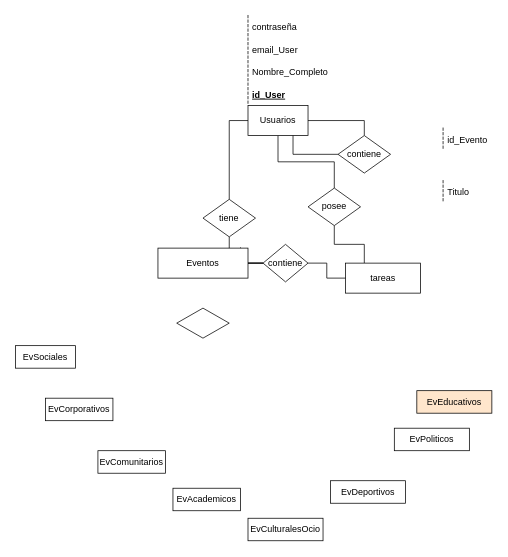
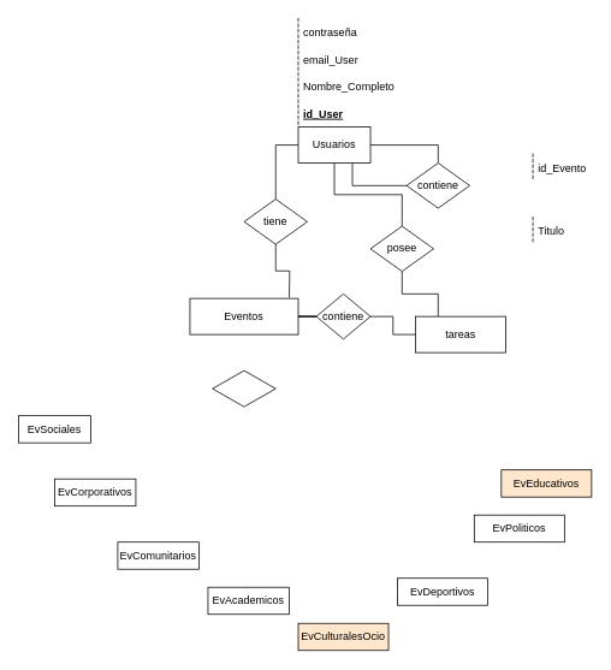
  <mxCell id="0" />
  <mxCell id="1" parent="0" />
  <mxCell id="2" style="edgeStyle=orthogonalEdgeStyle;rounded=0;orthogonalLoop=1;jettySize=auto;html=1;entryX=0.5;entryY=0;entryDx=0;entryDy=0;endArrow=none;endFill=0;" edge="1" parent="1" source="5" target="15"><mxGeometry relative="1" as="geometry" /></mxCell>
  <mxCell id="3" style="edgeStyle=orthogonalEdgeStyle;rounded=0;orthogonalLoop=1;jettySize=auto;html=1;endArrow=none;endFill=0;exitX=0;exitY=0.5;exitDx=0;exitDy=0;" edge="1" parent="1" source="5" target="17"><mxGeometry relative="1" as="geometry" /></mxCell>
  <mxCell id="4" style="edgeStyle=orthogonalEdgeStyle;rounded=0;orthogonalLoop=1;jettySize=auto;html=1;entryX=0.5;entryY=0;entryDx=0;entryDy=0;endArrow=none;endFill=0;" edge="1" parent="1" source="5" target="25"><mxGeometry relative="1" as="geometry" /></mxCell>
  <mxCell id="5" value="Usuarios" style="whiteSpace=wrap;html=1;align=center;" vertex="1" parent="1"><mxGeometry x="330" y="140" width="80" height="40" as="geometry" /></mxCell>
  <mxCell id="6" value="id_User" style="shape=partialRectangle;fillColor=none;align=left;verticalAlign=middle;strokeColor=none;spacingLeft=34;rotatable=0;points=[[0,0.5],[1,0.5]];portConstraint=eastwest;dropTarget=0;fontStyle=5" vertex="1" parent="1"><mxGeometry x="300" y="110" width="90" height="30" as="geometry" /></mxCell>
  <mxCell id="7" value="" style="shape=partialRectangle;top=0;left=0;bottom=0;fillColor=none;stokeWidth=1;dashed=1;align=left;verticalAlign=middle;spacingLeft=4;spacingRight=4;overflow=hidden;rotatable=0;points=[];portConstraint=eastwest;part=1;" vertex="1" connectable="0" parent="6"><mxGeometry width="30" height="30" as="geometry" /></mxCell>
  <mxCell id="8" value="Nombre_Completo" style="shape=partialRectangle;fillColor=none;align=left;verticalAlign=middle;strokeColor=none;spacingLeft=34;rotatable=0;points=[[0,0.5],[1,0.5]];portConstraint=eastwest;dropTarget=0;" vertex="1" parent="1"><mxGeometry x="300" y="80" width="90" height="30" as="geometry" /></mxCell>
  <mxCell id="9" value="" style="shape=partialRectangle;top=0;left=0;bottom=0;fillColor=none;stokeWidth=1;dashed=1;align=left;verticalAlign=middle;spacingLeft=4;spacingRight=4;overflow=hidden;rotatable=0;points=[];portConstraint=eastwest;part=1;" vertex="1" connectable="0" parent="8"><mxGeometry width="30" height="30" as="geometry" /></mxCell>
  <mxCell id="10" value="email_User" style="shape=partialRectangle;fillColor=none;align=left;verticalAlign=middle;strokeColor=none;spacingLeft=34;rotatable=0;points=[[0,0.5],[1,0.5]];portConstraint=eastwest;dropTarget=0;" vertex="1" parent="1"><mxGeometry x="300" y="50" width="90" height="30" as="geometry" /></mxCell>
  <mxCell id="11" value="" style="shape=partialRectangle;top=0;left=0;bottom=0;fillColor=none;stokeWidth=1;dashed=1;align=left;verticalAlign=middle;spacingLeft=4;spacingRight=4;overflow=hidden;rotatable=0;points=[];portConstraint=eastwest;part=1;" vertex="1" connectable="0" parent="10"><mxGeometry width="30" height="30" as="geometry" /></mxCell>
  <mxCell id="12" value="contraseña" style="shape=partialRectangle;fillColor=none;align=left;verticalAlign=middle;strokeColor=none;spacingLeft=34;rotatable=0;points=[[0,0.5],[1,0.5]];portConstraint=eastwest;dropTarget=0;" vertex="1" parent="1"><mxGeometry x="300" y="20" width="90" height="30" as="geometry" /></mxCell>
  <mxCell id="13" value="" style="shape=partialRectangle;top=0;left=0;bottom=0;fillColor=none;stokeWidth=1;dashed=1;align=left;verticalAlign=middle;spacingLeft=4;spacingRight=4;overflow=hidden;rotatable=0;points=[];portConstraint=eastwest;part=1;" vertex="1" connectable="0" parent="12"><mxGeometry width="30" height="30" as="geometry" /></mxCell>
  <mxCell id="14" style="edgeStyle=orthogonalEdgeStyle;rounded=0;orthogonalLoop=1;jettySize=auto;html=1;entryX=0.75;entryY=1;entryDx=0;entryDy=0;endArrow=none;endFill=0;" edge="1" parent="1" source="15" target="5"><mxGeometry relative="1" as="geometry" /></mxCell>
  <mxCell id="15" value="contiene" style="shape=rhombus;perimeter=rhombusPerimeter;whiteSpace=wrap;html=1;align=center;" vertex="1" parent="1"><mxGeometry x="450" y="180" width="70" height="50" as="geometry" /></mxCell>
  <mxCell id="16" style="edgeStyle=orthogonalEdgeStyle;rounded=0;orthogonalLoop=1;jettySize=auto;html=1;endArrow=none;endFill=0;" edge="1" parent="1" source="17"><mxGeometry relative="1" as="geometry"><mxPoint x="320" y="329" as="targetPoint" /></mxGeometry></mxCell>
- <mxCell id="17" value="tiene" style="shape=rhombus;perimeter=rhombusPerimeter;whiteSpace=wrap;html=1;align=center;" vertex="1" parent="1"><mxGeometry x="270" y="265" width="70" height="50" as="geometry" /></mxCell>
+ <mxCell id="17" value="tiene" style="shape=rhombus;perimeter=rhombusPerimeter;whiteSpace=wrap;html=1;align=center;" vertex="1" parent="1"><mxGeometry x="270" y="220" width="70" height="50" as="geometry" /></mxCell>
  <mxCell id="18" style="edgeStyle=orthogonalEdgeStyle;rounded=0;orthogonalLoop=1;jettySize=auto;html=1;entryX=0;entryY=0.5;entryDx=0;entryDy=0;endArrow=none;endFill=0;" edge="1" parent="1" source="19" target="28"><mxGeometry relative="1" as="geometry" /></mxCell>
  <mxCell id="19" value="Eventos" style="whiteSpace=wrap;html=1;align=center;" vertex="1" parent="1"><mxGeometry x="210" y="330" width="120" height="40" as="geometry" /></mxCell>
  <mxCell id="20" value="id_Evento" style="shape=partialRectangle;fillColor=none;align=left;verticalAlign=middle;strokeColor=none;spacingLeft=34;rotatable=0;points=[[0,0.5],[1,0.5]];portConstraint=eastwest;dropTarget=0;" vertex="1" parent="1"><mxGeometry x="560" y="170" width="90" height="30" as="geometry" /></mxCell>
  <mxCell id="21" value="" style="shape=partialRectangle;top=0;left=0;bottom=0;fillColor=none;stokeWidth=1;dashed=1;align=left;verticalAlign=middle;spacingLeft=4;spacingRight=4;overflow=hidden;rotatable=0;points=[];portConstraint=eastwest;part=1;" vertex="1" connectable="0" parent="20"><mxGeometry width="30" height="30" as="geometry" /></mxCell>
  <mxCell id="22" value="Titulo" style="shape=partialRectangle;fillColor=none;align=left;verticalAlign=middle;strokeColor=none;spacingLeft=34;rotatable=0;points=[[0,0.5],[1,0.5]];portConstraint=eastwest;dropTarget=0;" vertex="1" parent="1"><mxGeometry x="560" y="240" width="90" height="30" as="geometry" /></mxCell>
  <mxCell id="23" value="" style="shape=partialRectangle;top=0;left=0;bottom=0;fillColor=none;stokeWidth=1;dashed=1;align=left;verticalAlign=middle;spacingLeft=4;spacingRight=4;overflow=hidden;rotatable=0;points=[];portConstraint=eastwest;part=1;" vertex="1" connectable="0" parent="22"><mxGeometry width="30" height="30" as="geometry" /></mxCell>
  <mxCell id="24" style="edgeStyle=orthogonalEdgeStyle;rounded=0;orthogonalLoop=1;jettySize=auto;html=1;endArrow=none;endFill=0;entryX=0.25;entryY=0;entryDx=0;entryDy=0;exitX=0.5;exitY=1;exitDx=0;exitDy=0;" edge="1" parent="1" source="25" target="26"><mxGeometry relative="1" as="geometry"><mxPoint x="490" y="305" as="targetPoint" /></mxGeometry></mxCell>
  <mxCell id="25" value="posee" style="shape=rhombus;perimeter=rhombusPerimeter;whiteSpace=wrap;html=1;align=center;" vertex="1" parent="1"><mxGeometry x="410" y="250" width="70" height="50" as="geometry" /></mxCell>
  <mxCell id="26" value="tareas" style="whiteSpace=wrap;html=1;align=center;" vertex="1" parent="1"><mxGeometry x="460" y="350" width="100" height="40" as="geometry" /></mxCell>
  <mxCell id="27" style="edgeStyle=orthogonalEdgeStyle;rounded=0;orthogonalLoop=1;jettySize=auto;html=1;entryX=0;entryY=0.5;entryDx=0;entryDy=0;endArrow=none;endFill=0;" edge="1" parent="1" source="28" target="26"><mxGeometry relative="1" as="geometry" /></mxCell>
  <mxCell id="28" value="contiene" style="shape=rhombus;perimeter=rhombusPerimeter;whiteSpace=wrap;html=1;align=center;" vertex="1" parent="1"><mxGeometry x="350" y="325" width="60" height="50" as="geometry" /></mxCell>
  <mxCell id="29" value="EvSociales" style="whiteSpace=wrap;html=1;align=center;" vertex="1" parent="1"><mxGeometry x="20" y="460" width="80" height="30" as="geometry" /></mxCell>
  <mxCell id="30" value="EvCorporativos" style="whiteSpace=wrap;html=1;align=center;" vertex="1" parent="1"><mxGeometry x="60" y="530" width="90" height="30" as="geometry" /></mxCell>
  <mxCell id="31" value="EvComunitarios" style="whiteSpace=wrap;html=1;align=center;" vertex="1" parent="1"><mxGeometry x="130" y="600" width="90" height="30" as="geometry" /></mxCell>
  <mxCell id="32" value="EvAcademicos" style="whiteSpace=wrap;html=1;align=center;" vertex="1" parent="1"><mxGeometry x="230" y="650" width="90" height="30" as="geometry" /></mxCell>
- <mxCell id="33" value="EvCulturalesOcio" style="whiteSpace=wrap;html=1;align=center;" vertex="1" parent="1"><mxGeometry x="330" y="690" width="100" height="30" as="geometry" /></mxCell>
+ <mxCell id="33" value="EvCulturalesOcio" style="whiteSpace=wrap;html=1;align=center;fillColor=#ffe6cc;" vertex="1" parent="1"><mxGeometry x="330" y="690" width="100" height="30" as="geometry" /></mxCell>
  <mxCell id="34" value="EvDeportivos" style="whiteSpace=wrap;html=1;align=center;" vertex="1" parent="1"><mxGeometry x="440" y="640" width="100" height="30" as="geometry" /></mxCell>
  <mxCell id="35" value="EvPoliticos" style="whiteSpace=wrap;html=1;align=center;" vertex="1" parent="1"><mxGeometry x="525" y="570" width="100" height="30" as="geometry" /></mxCell>
  <mxCell id="36" value="EvEducativos" style="whiteSpace=wrap;html=1;align=center;fillColor=#ffe6cc;" vertex="1" parent="1"><mxGeometry x="555" y="520" width="100" height="30" as="geometry" /></mxCell>
  <mxCell id="37" value="" style="shape=rhombus;perimeter=rhombusPerimeter;whiteSpace=wrap;html=1;align=center;" vertex="1" parent="1"><mxGeometry x="235" y="410" width="70" height="40" as="geometry" /></mxCell>
